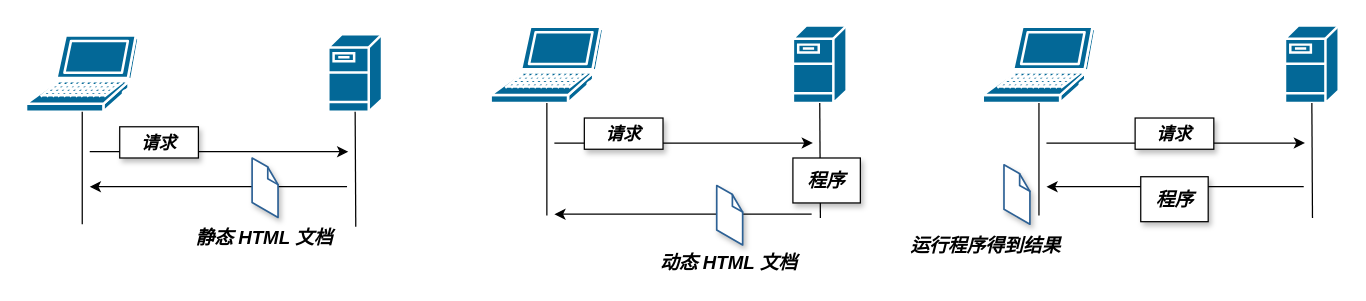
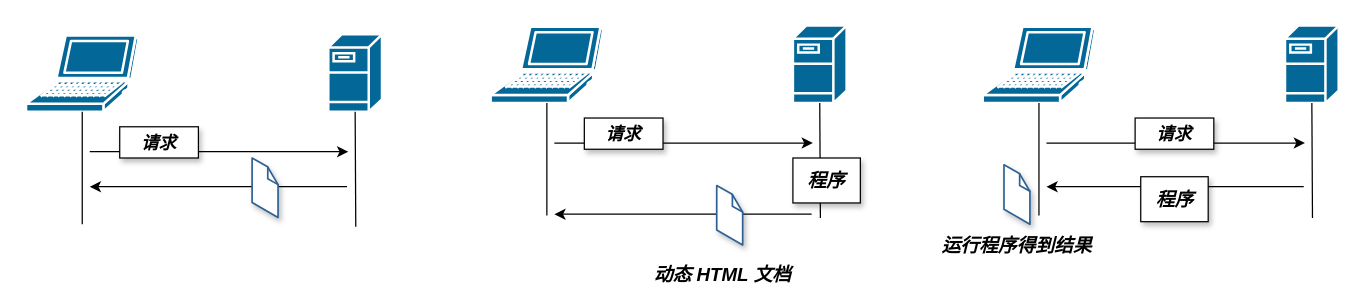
  <mxCell id="0" />
  <mxCell id="1" parent="0" />
  <mxCell id="2" value="" style="shape=mxgraph.cisco.computers_and_peripherals.laptop;html=1;pointerEvents=1;dashed=0;fillColor=#036897;strokeColor=#ffffff;strokeWidth=2;verticalLabelPosition=bottom;verticalAlign=top;align=center;outlineConnect=0;" vertex="1" parent="1"><mxGeometry x="20" y="28" width="90" height="61" as="geometry" /></mxCell>
  <mxCell id="3" value="" style="shape=mxgraph.cisco.servers.fileserver;html=1;pointerEvents=1;dashed=0;fillColor=#036897;strokeColor=#ffffff;strokeWidth=2;verticalLabelPosition=bottom;verticalAlign=top;align=center;outlineConnect=0;" vertex="1" parent="1"><mxGeometry x="262" y="27" width="43" height="62" as="geometry" /></mxCell>
  <mxCell id="4" value="" style="endArrow=classic;html=1;" edge="1" parent="1"><mxGeometry width="50" height="50" relative="1" as="geometry"><mxPoint x="71" y="121" as="sourcePoint" /><mxPoint x="278" y="121" as="targetPoint" /></mxGeometry></mxCell>
  <mxCell id="5" value="" style="endArrow=classic;html=1;" edge="1" parent="1"><mxGeometry width="50" height="50" relative="1" as="geometry"><mxPoint x="277" y="149" as="sourcePoint" /><mxPoint x="71" y="149" as="targetPoint" /></mxGeometry></mxCell>
  <mxCell id="6" value="" style="verticalLabelPosition=bottom;html=1;verticalAlign=top;strokeWidth=1;align=center;outlineConnect=0;dashed=0;outlineConnect=0;shape=mxgraph.aws3d.file;aspect=fixed;strokeColor=#2d6195;fillColor=#ffffff;shadow=1;" vertex="1" parent="1"><mxGeometry x="201" y="126" width="20.77" height="47.6" as="geometry" /></mxCell>
  <mxCell id="7" value="&lt;b&gt;&lt;font style=&quot;font-size: 14px&quot;&gt;&lt;i&gt;请求&lt;/i&gt;&lt;/font&gt;&lt;/b&gt;" style="rounded=0;whiteSpace=wrap;html=1;shadow=1;" vertex="1" parent="1"><mxGeometry x="95" y="101" width="63" height="25" as="geometry" /></mxCell>
- <mxCell id="8" value="&lt;font style=&quot;font-size: 15px&quot;&gt;&lt;i&gt;&lt;b&gt;静态 HTML 文档&lt;/b&gt;&lt;/i&gt;&lt;/font&gt;" style="text;html=1;strokeColor=none;fillColor=none;align=center;verticalAlign=middle;whiteSpace=wrap;rounded=0;" vertex="1" parent="1"><mxGeometry x="151.27" y="179" width="120.23" height="20" as="geometry" /></mxCell>
  <mxCell id="9" value="" style="endArrow=none;html=1;entryX=0.5;entryY=1;entryDx=0;entryDy=0;entryPerimeter=0;" edge="1" parent="1" target="3"><mxGeometry width="50" height="50" relative="1" as="geometry"><mxPoint x="284" y="181" as="sourcePoint" /><mxPoint x="368" y="117" as="targetPoint" /></mxGeometry></mxCell>
  <mxCell id="10" value="" style="endArrow=none;html=1;entryX=0.5;entryY=1;entryDx=0;entryDy=0;entryPerimeter=0;" edge="1" parent="1" target="2"><mxGeometry width="50" height="50" relative="1" as="geometry"><mxPoint x="65" y="179" as="sourcePoint" /><mxPoint x="402" y="123" as="targetPoint" /></mxGeometry></mxCell>
  <mxCell id="11" value="" style="shape=mxgraph.cisco.computers_and_peripherals.laptop;html=1;pointerEvents=1;dashed=0;fillColor=#036897;strokeColor=#ffffff;strokeWidth=2;verticalLabelPosition=bottom;verticalAlign=top;align=center;outlineConnect=0;" vertex="1" parent="1"><mxGeometry x="392" y="21" width="90" height="61" as="geometry" /></mxCell>
  <mxCell id="12" value="" style="shape=mxgraph.cisco.servers.fileserver;html=1;pointerEvents=1;dashed=0;fillColor=#036897;strokeColor=#ffffff;strokeWidth=2;verticalLabelPosition=bottom;verticalAlign=top;align=center;outlineConnect=0;" vertex="1" parent="1"><mxGeometry x="634" y="20" width="43" height="62" as="geometry" /></mxCell>
  <mxCell id="13" value="" style="endArrow=classic;html=1;" edge="1" parent="1"><mxGeometry width="50" height="50" relative="1" as="geometry"><mxPoint x="443" y="114" as="sourcePoint" /><mxPoint x="650" y="114" as="targetPoint" /></mxGeometry></mxCell>
  <mxCell id="14" value="" style="endArrow=classic;html=1;" edge="1" parent="1"><mxGeometry width="50" height="50" relative="1" as="geometry"><mxPoint x="649" y="171" as="sourcePoint" /><mxPoint x="443" y="171" as="targetPoint" /></mxGeometry></mxCell>
  <mxCell id="15" value="" style="verticalLabelPosition=bottom;html=1;verticalAlign=top;strokeWidth=1;align=center;outlineConnect=0;dashed=0;outlineConnect=0;shape=mxgraph.aws3d.file;aspect=fixed;strokeColor=#2d6195;fillColor=#ffffff;shadow=1;" vertex="1" parent="1"><mxGeometry x="573" y="148" width="20.77" height="47.6" as="geometry" /></mxCell>
  <mxCell id="16" value="&lt;b&gt;&lt;font style=&quot;font-size: 14px&quot;&gt;&lt;i&gt;请求&lt;/i&gt;&lt;/font&gt;&lt;/b&gt;" style="rounded=0;whiteSpace=wrap;html=1;shadow=1;" vertex="1" parent="1"><mxGeometry x="467" y="94" width="63" height="25" as="geometry" /></mxCell>
- <mxCell id="17" value="&lt;font style=&quot;font-size: 15px&quot;&gt;&lt;i&gt;&lt;b&gt;动态 HTML 文档&lt;/b&gt;&lt;/i&gt;&lt;/font&gt;" style="text;html=1;strokeColor=none;fillColor=none;align=center;verticalAlign=middle;whiteSpace=wrap;rounded=0;" vertex="1" parent="1"><mxGeometry x="523.27" y="199" width="120.23" height="20" as="geometry" /></mxCell>
+ <mxCell id="17" value="&lt;font style=&quot;font-size: 15px&quot;&gt;&lt;i&gt;&lt;b&gt;动态 HTML 文档&lt;/b&gt;&lt;/i&gt;&lt;/font&gt;" style="text;html=1;strokeColor=none;fillColor=none;align=center;verticalAlign=middle;whiteSpace=wrap;rounded=0;" vertex="1" parent="1"><mxGeometry x="518.27" y="209" width="120.23" height="20" as="geometry" /></mxCell>
  <mxCell id="18" value="" style="endArrow=none;html=1;entryX=0.5;entryY=1;entryDx=0;entryDy=0;entryPerimeter=0;" edge="1" parent="1" target="12"><mxGeometry width="50" height="50" relative="1" as="geometry"><mxPoint x="656" y="174" as="sourcePoint" /><mxPoint x="740" y="110" as="targetPoint" /></mxGeometry></mxCell>
  <mxCell id="19" value="" style="endArrow=none;html=1;entryX=0.5;entryY=1;entryDx=0;entryDy=0;entryPerimeter=0;" edge="1" parent="1" target="11"><mxGeometry width="50" height="50" relative="1" as="geometry"><mxPoint x="437" y="172" as="sourcePoint" /><mxPoint x="774" y="116" as="targetPoint" /></mxGeometry></mxCell>
  <mxCell id="20" value="&lt;font style=&quot;font-size: 15px&quot;&gt;&lt;i&gt;&lt;b&gt;程序&lt;/b&gt;&lt;/i&gt;&lt;/font&gt;" style="rounded=0;whiteSpace=wrap;html=1;shadow=1;" vertex="1" parent="1"><mxGeometry x="634" y="126" width="54" height="36" as="geometry" /></mxCell>
  <mxCell id="21" value="" style="shape=mxgraph.cisco.computers_and_peripherals.laptop;html=1;pointerEvents=1;dashed=0;fillColor=#036897;strokeColor=#ffffff;strokeWidth=2;verticalLabelPosition=bottom;verticalAlign=top;align=center;outlineConnect=0;" vertex="1" parent="1"><mxGeometry x="786" y="21" width="90" height="61" as="geometry" /></mxCell>
  <mxCell id="22" value="" style="shape=mxgraph.cisco.servers.fileserver;html=1;pointerEvents=1;dashed=0;fillColor=#036897;strokeColor=#ffffff;strokeWidth=2;verticalLabelPosition=bottom;verticalAlign=top;align=center;outlineConnect=0;" vertex="1" parent="1"><mxGeometry x="1028" y="20" width="43" height="62" as="geometry" /></mxCell>
  <mxCell id="23" value="" style="endArrow=classic;html=1;" edge="1" parent="1"><mxGeometry width="50" height="50" relative="1" as="geometry"><mxPoint x="837" y="114" as="sourcePoint" /><mxPoint x="1044" y="114" as="targetPoint" /></mxGeometry></mxCell>
  <mxCell id="24" value="" style="endArrow=classic;html=1;" edge="1" parent="1"><mxGeometry width="50" height="50" relative="1" as="geometry"><mxPoint x="1043" y="149" as="sourcePoint" /><mxPoint x="837" y="149" as="targetPoint" /></mxGeometry></mxCell>
  <mxCell id="25" value="" style="verticalLabelPosition=bottom;html=1;verticalAlign=top;strokeWidth=1;align=center;outlineConnect=0;dashed=0;outlineConnect=0;shape=mxgraph.aws3d.file;aspect=fixed;strokeColor=#2d6195;fillColor=#ffffff;shadow=1;" vertex="1" parent="1"><mxGeometry x="803" y="131.4" width="20.77" height="47.6" as="geometry" /></mxCell>
  <mxCell id="26" value="&lt;b&gt;&lt;font style=&quot;font-size: 14px&quot;&gt;&lt;i&gt;请求&lt;/i&gt;&lt;/font&gt;&lt;/b&gt;" style="rounded=0;whiteSpace=wrap;html=1;shadow=1;" vertex="1" parent="1"><mxGeometry x="908" y="94" width="63" height="25" as="geometry" /></mxCell>
- <mxCell id="27" value="&lt;span style=&quot;font-size: 15px&quot;&gt;&lt;b&gt;&lt;i&gt;运行程序得到结果&lt;/i&gt;&lt;/b&gt;&lt;/span&gt;" style="text;html=1;strokeColor=none;fillColor=none;align=center;verticalAlign=middle;whiteSpace=wrap;rounded=0;" vertex="1" parent="1"><mxGeometry x="720.89" y="186" width="135" height="20" as="geometry" /></mxCell>
+ <mxCell id="27" value="&lt;span style=&quot;font-size: 15px&quot;&gt;&lt;b&gt;&lt;i&gt;运行程序得到结果&lt;/i&gt;&lt;/b&gt;&lt;/span&gt;" style="text;html=1;strokeColor=none;fillColor=none;align=center;verticalAlign=middle;whiteSpace=wrap;rounded=0;" vertex="1" parent="1"><mxGeometry x="745.89" y="186" width="135" height="20" as="geometry" /></mxCell>
  <mxCell id="28" value="" style="endArrow=none;html=1;entryX=0.5;entryY=1;entryDx=0;entryDy=0;entryPerimeter=0;" edge="1" target="22" parent="1"><mxGeometry width="50" height="50" relative="1" as="geometry"><mxPoint x="1050" y="174" as="sourcePoint" /><mxPoint x="1134" y="110" as="targetPoint" /></mxGeometry></mxCell>
  <mxCell id="29" value="" style="endArrow=none;html=1;entryX=0.5;entryY=1;entryDx=0;entryDy=0;entryPerimeter=0;" edge="1" target="21" parent="1"><mxGeometry width="50" height="50" relative="1" as="geometry"><mxPoint x="831" y="172" as="sourcePoint" /><mxPoint x="1168" y="116" as="targetPoint" /></mxGeometry></mxCell>
  <mxCell id="30" value="&lt;font style=&quot;font-size: 15px&quot;&gt;&lt;i&gt;&lt;b&gt;程序&lt;/b&gt;&lt;/i&gt;&lt;/font&gt;" style="rounded=0;whiteSpace=wrap;html=1;shadow=1;" vertex="1" parent="1"><mxGeometry x="912.5" y="141" width="54" height="36" as="geometry" /></mxCell>
